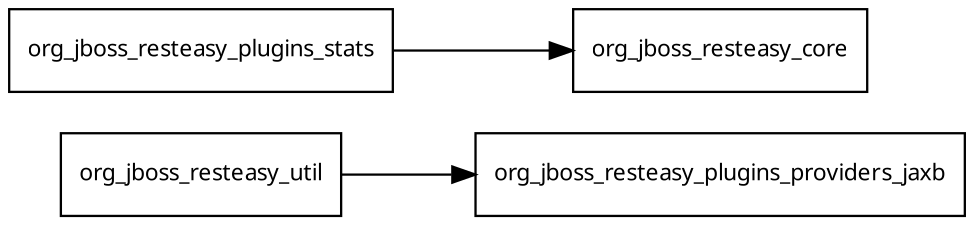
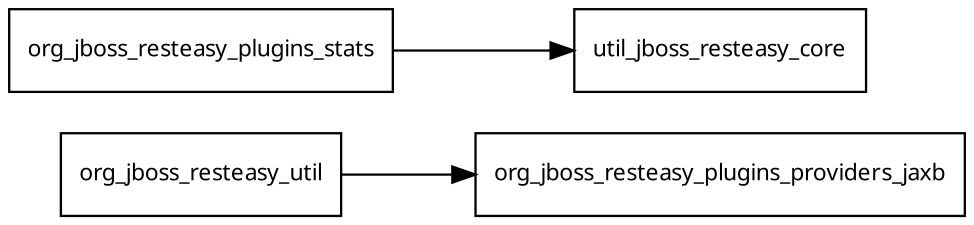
  digraph {
    fontname="Noto Sans"
    rankdir=LR
    node [fontname="Noto Sans" fontsize=10.0 shape=box]
    edge [fontname="Noto Sans"]
    org_jboss_resteasy_util
    org_jboss_resteasy_plugins_providers_jaxb
    org_jboss_resteasy_plugins_stats
-   org_jboss_resteasy_core
+   org_jboss_resteasy_core [label=util_jboss_resteasy_core]
    org_jboss_resteasy_util -> org_jboss_resteasy_plugins_providers_jaxb
    org_jboss_resteasy_plugins_stats -> org_jboss_resteasy_core
  }
